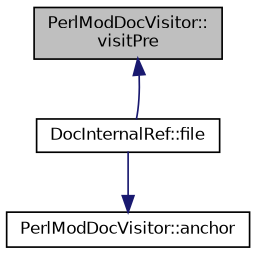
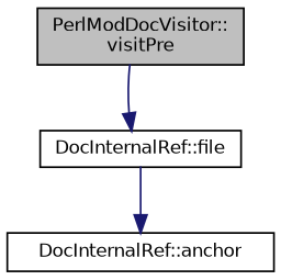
  digraph {
    rankdir=TB
    node [color=black fillcolor=white fontname=Helvetica fontsize=10 shape=record style=filled]
    edge [color=midnightblue fontname=Helvetica fontsize=10 labelfontname=Helvetica labelfontsize=10 style=solid]
    n1 [fillcolor=grey75 fontcolor=black height=0.2 label="PerlModDocVisitor::\lvisitPre" width=0.4]
    n2 [height=0.2 label="DocInternalRef::file" width=0.4]
-   n3 [height=0.2 label="PerlModDocVisitor::anchor" width=0.4]
-   n2 -> n1
+   n3 [height=0.2 label="DocInternalRef::anchor" width=0.4]
+   n1 -> n2
    n2 -> n3
  }
